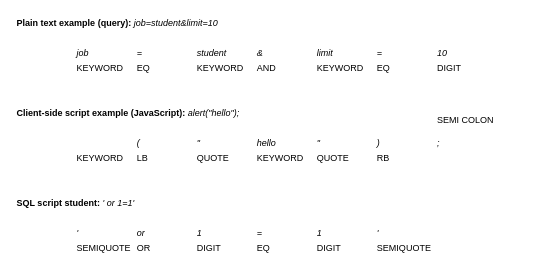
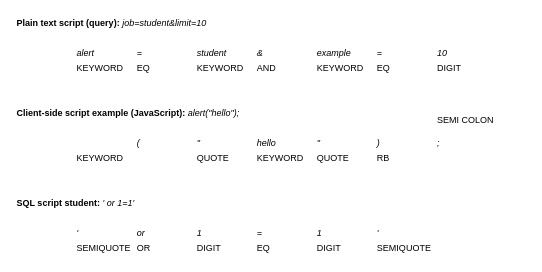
  <mxCell id="0" />
  <mxCell id="1" parent="0" />
  <mxCell id="2" value="'" style="text;html=1;strokeColor=none;fillColor=none;align=left;verticalAlign=middle;whiteSpace=wrap;rounded=0;fontStyle=2" parent="1" vertex="1"><mxGeometry x="100" y="300" width="70" height="20" as="geometry" /></mxCell>
  <mxCell id="3" value="SEMIQUOTE" style="text;html=1;strokeColor=none;fillColor=none;align=left;verticalAlign=middle;whiteSpace=wrap;rounded=0;" parent="1" vertex="1"><mxGeometry x="100" y="320" width="70" height="20" as="geometry" /></mxCell>
  <mxCell id="4" value="or" style="text;html=1;strokeColor=none;fillColor=none;align=left;verticalAlign=middle;whiteSpace=wrap;rounded=0;fontStyle=2" parent="1" vertex="1"><mxGeometry x="180" y="300" width="70" height="20" as="geometry" /></mxCell>
  <mxCell id="5" value="OR" style="text;html=1;strokeColor=none;fillColor=none;align=left;verticalAlign=middle;whiteSpace=wrap;rounded=0;" parent="1" vertex="1"><mxGeometry x="180" y="320" width="70" height="20" as="geometry" /></mxCell>
  <mxCell id="6" value="1" style="text;html=1;strokeColor=none;fillColor=none;align=left;verticalAlign=middle;whiteSpace=wrap;rounded=0;fontStyle=2" parent="1" vertex="1"><mxGeometry x="260" y="300" width="70" height="20" as="geometry" /></mxCell>
  <mxCell id="7" value="=" style="text;html=1;strokeColor=none;fillColor=none;align=left;verticalAlign=middle;whiteSpace=wrap;rounded=0;fontStyle=2" parent="1" vertex="1"><mxGeometry x="340" y="300" width="40" height="20" as="geometry" /></mxCell>
  <mxCell id="8" value="1" style="text;html=1;strokeColor=none;fillColor=none;align=left;verticalAlign=middle;whiteSpace=wrap;rounded=0;fontStyle=2" parent="1" vertex="1"><mxGeometry x="420" y="300" width="70" height="20" as="geometry" /></mxCell>
  <mxCell id="9" value="EQ" style="text;html=1;strokeColor=none;fillColor=none;align=left;verticalAlign=middle;whiteSpace=wrap;rounded=0;" parent="1" vertex="1"><mxGeometry x="340" y="320" width="70" height="20" as="geometry" /></mxCell>
  <mxCell id="10" value="DIGIT" style="text;html=1;strokeColor=none;fillColor=none;align=left;verticalAlign=middle;whiteSpace=wrap;rounded=0;" parent="1" vertex="1"><mxGeometry x="420" y="320" width="70" height="20" as="geometry" /></mxCell>
  <mxCell id="11" value="'" style="text;html=1;strokeColor=none;fillColor=none;align=left;verticalAlign=middle;whiteSpace=wrap;rounded=0;fontStyle=2" parent="1" vertex="1"><mxGeometry x="500" y="300" width="40" height="20" as="geometry" /></mxCell>
  <mxCell id="12" value="SEMIQUOTE" style="text;html=1;strokeColor=none;fillColor=none;align=left;verticalAlign=middle;whiteSpace=wrap;rounded=0;" parent="1" vertex="1"><mxGeometry x="500" y="320" width="70" height="20" as="geometry" /></mxCell>
  <mxCell id="13" value="DIGIT" style="text;html=1;strokeColor=none;fillColor=none;align=left;verticalAlign=middle;whiteSpace=wrap;rounded=0;" parent="1" vertex="1"><mxGeometry x="260" y="320" width="70" height="20" as="geometry" /></mxCell>
- <mxCell id="14" value="job" style="text;html=1;strokeColor=none;fillColor=none;align=left;verticalAlign=middle;whiteSpace=wrap;rounded=0;fontStyle=2" parent="1" vertex="1"><mxGeometry x="100" y="60" width="70" height="20" as="geometry" /></mxCell>
+ <mxCell id="14" value="alert" style="text;html=1;strokeColor=none;fillColor=none;align=left;verticalAlign=middle;whiteSpace=wrap;rounded=0;fontStyle=2" parent="1" vertex="1"><mxGeometry x="100" y="60" width="70" height="20" as="geometry" /></mxCell>
  <mxCell id="15" value="KEYWORD" style="text;html=1;strokeColor=none;fillColor=none;align=left;verticalAlign=middle;whiteSpace=wrap;rounded=0;" parent="1" vertex="1"><mxGeometry x="100" y="80" width="70" height="20" as="geometry" /></mxCell>
  <mxCell id="16" value="=" style="text;html=1;strokeColor=none;fillColor=none;align=left;verticalAlign=middle;whiteSpace=wrap;rounded=0;fontStyle=2" parent="1" vertex="1"><mxGeometry x="180" y="60" width="70" height="20" as="geometry" /></mxCell>
  <mxCell id="17" value="EQ" style="text;html=1;strokeColor=none;fillColor=none;align=left;verticalAlign=middle;whiteSpace=wrap;rounded=0;" parent="1" vertex="1"><mxGeometry x="180" y="80" width="70" height="20" as="geometry" /></mxCell>
  <mxCell id="18" value="student" style="text;html=1;strokeColor=none;fillColor=none;align=left;verticalAlign=middle;whiteSpace=wrap;rounded=0;fontStyle=2" parent="1" vertex="1"><mxGeometry x="260" y="60" width="70" height="20" as="geometry" /></mxCell>
  <mxCell id="19" value="&amp;amp;" style="text;html=1;strokeColor=none;fillColor=none;align=left;verticalAlign=middle;whiteSpace=wrap;rounded=0;fontStyle=2" parent="1" vertex="1"><mxGeometry x="340" y="60" width="40" height="20" as="geometry" /></mxCell>
- <mxCell id="20" value="limit" style="text;html=1;strokeColor=none;fillColor=none;align=left;verticalAlign=middle;whiteSpace=wrap;rounded=0;fontStyle=2" parent="1" vertex="1"><mxGeometry x="420" y="60" width="70" height="20" as="geometry" /></mxCell>
+ <mxCell id="20" value="example" style="text;html=1;strokeColor=none;fillColor=none;align=left;verticalAlign=middle;whiteSpace=wrap;rounded=0;fontStyle=2" parent="1" vertex="1"><mxGeometry x="420" y="60" width="70" height="20" as="geometry" /></mxCell>
  <mxCell id="21" value="AND" style="text;html=1;strokeColor=none;fillColor=none;align=left;verticalAlign=middle;whiteSpace=wrap;rounded=0;" parent="1" vertex="1"><mxGeometry x="340" y="80" width="70" height="20" as="geometry" /></mxCell>
  <mxCell id="22" value="KEYWORD" style="text;html=1;strokeColor=none;fillColor=none;align=left;verticalAlign=middle;whiteSpace=wrap;rounded=0;" parent="1" vertex="1"><mxGeometry x="420" y="80" width="70" height="20" as="geometry" /></mxCell>
  <mxCell id="23" value="=" style="text;html=1;strokeColor=none;fillColor=none;align=left;verticalAlign=middle;whiteSpace=wrap;rounded=0;fontStyle=2" parent="1" vertex="1"><mxGeometry x="500" y="60" width="40" height="20" as="geometry" /></mxCell>
  <mxCell id="24" value="EQ" style="text;html=1;strokeColor=none;fillColor=none;align=left;verticalAlign=middle;whiteSpace=wrap;rounded=0;" parent="1" vertex="1"><mxGeometry x="500" y="80" width="70" height="20" as="geometry" /></mxCell>
  <mxCell id="25" value="KEYWORD" style="text;html=1;strokeColor=none;fillColor=none;align=left;verticalAlign=middle;whiteSpace=wrap;rounded=0;" parent="1" vertex="1"><mxGeometry x="260" y="80" width="70" height="20" as="geometry" /></mxCell>
  <mxCell id="26" value="10" style="text;html=1;strokeColor=none;fillColor=none;align=left;verticalAlign=middle;whiteSpace=wrap;rounded=0;fontStyle=2" parent="1" vertex="1"><mxGeometry x="580" y="60" width="70" height="20" as="geometry" /></mxCell>
  <mxCell id="27" value="DIGIT" style="text;html=1;strokeColor=none;fillColor=none;align=left;verticalAlign=middle;whiteSpace=wrap;rounded=0;" parent="1" vertex="1"><mxGeometry x="580" y="80" width="70" height="20" as="geometry" /></mxCell>
  <mxCell id="28" value="KEYWORD" style="text;html=1;strokeColor=none;fillColor=none;align=left;verticalAlign=middle;whiteSpace=wrap;rounded=0;" parent="1" vertex="1"><mxGeometry x="100" y="200" width="70" height="20" as="geometry" /></mxCell>
  <mxCell id="29" value="(" style="text;html=1;strokeColor=none;fillColor=none;align=left;verticalAlign=middle;whiteSpace=wrap;rounded=0;fontStyle=2" parent="1" vertex="1"><mxGeometry x="180" y="180" width="70" height="20" as="geometry" /></mxCell>
- <mxCell id="30" value="LB" style="text;html=1;strokeColor=none;fillColor=none;align=left;verticalAlign=middle;whiteSpace=wrap;rounded=0;" parent="1" vertex="1"><mxGeometry x="180" y="200" width="70" height="20" as="geometry" /></mxCell>
  <mxCell id="31" value="&quot;" style="text;html=1;strokeColor=none;fillColor=none;align=left;verticalAlign=middle;whiteSpace=wrap;rounded=0;fontStyle=2" parent="1" vertex="1"><mxGeometry x="260" y="180" width="70" height="20" as="geometry" /></mxCell>
  <mxCell id="32" value="hello" style="text;html=1;strokeColor=none;fillColor=none;align=left;verticalAlign=middle;whiteSpace=wrap;rounded=0;fontStyle=2" parent="1" vertex="1"><mxGeometry x="340" y="180" width="40" height="20" as="geometry" /></mxCell>
  <mxCell id="33" value="&quot;" style="text;html=1;strokeColor=none;fillColor=none;align=left;verticalAlign=middle;whiteSpace=wrap;rounded=0;fontStyle=2" parent="1" vertex="1"><mxGeometry x="420" y="180" width="70" height="20" as="geometry" /></mxCell>
  <mxCell id="34" value="KEYWORD" style="text;html=1;strokeColor=none;fillColor=none;align=left;verticalAlign=middle;whiteSpace=wrap;rounded=0;" parent="1" vertex="1"><mxGeometry x="340" y="200" width="70" height="20" as="geometry" /></mxCell>
  <mxCell id="35" value="QUOTE" style="text;html=1;strokeColor=none;fillColor=none;align=left;verticalAlign=middle;whiteSpace=wrap;rounded=0;" parent="1" vertex="1"><mxGeometry x="420" y="200" width="70" height="20" as="geometry" /></mxCell>
  <mxCell id="36" value=")" style="text;html=1;strokeColor=none;fillColor=none;align=left;verticalAlign=middle;whiteSpace=wrap;rounded=0;fontStyle=2" parent="1" vertex="1"><mxGeometry x="500" y="180" width="40" height="20" as="geometry" /></mxCell>
  <mxCell id="37" value="RB" style="text;html=1;strokeColor=none;fillColor=none;align=left;verticalAlign=middle;whiteSpace=wrap;rounded=0;" parent="1" vertex="1"><mxGeometry x="500" y="200" width="70" height="20" as="geometry" /></mxCell>
  <mxCell id="38" value="QUOTE" style="text;html=1;strokeColor=none;fillColor=none;align=left;verticalAlign=middle;whiteSpace=wrap;rounded=0;" parent="1" vertex="1"><mxGeometry x="260" y="200" width="70" height="20" as="geometry" /></mxCell>
  <mxCell id="39" value=";" style="text;html=1;strokeColor=none;fillColor=none;align=left;verticalAlign=middle;whiteSpace=wrap;rounded=0;fontStyle=2" parent="1" vertex="1"><mxGeometry x="580" y="180" width="70" height="20" as="geometry" /></mxCell>
  <mxCell id="40" value="SEMI COLON" style="text;html=1;strokeColor=none;fillColor=none;align=left;verticalAlign=middle;whiteSpace=wrap;rounded=0;" parent="1" vertex="1"><mxGeometry x="580" y="150" width="120" height="20" as="geometry" /></mxCell>
  <mxCell id="41" value="SQL script student: &lt;i style=&quot;font-weight: normal&quot;&gt;' or 1=1'&lt;/i&gt;" style="text;html=1;strokeColor=none;fillColor=none;align=left;verticalAlign=middle;whiteSpace=wrap;rounded=0;fontStyle=1" parent="1" vertex="1"><mxGeometry x="20" y="260" width="320" height="20" as="geometry" /></mxCell>
- <mxCell id="42" value="Plain text example (query): &lt;i style=&quot;font-weight: normal&quot;&gt;job=student&amp;amp;limit=10&lt;/i&gt;" style="text;html=1;strokeColor=none;fillColor=none;align=left;verticalAlign=middle;whiteSpace=wrap;rounded=0;fontStyle=1" parent="1" vertex="1"><mxGeometry x="20" y="20" width="320" height="20" as="geometry" /></mxCell>
+ <mxCell id="42" value="Plain text script (query): &lt;i style=&quot;font-weight: normal&quot;&gt;job=student&amp;amp;limit=10&lt;/i&gt;" style="text;html=1;strokeColor=none;fillColor=none;align=left;verticalAlign=middle;whiteSpace=wrap;rounded=0;fontStyle=1" parent="1" vertex="1"><mxGeometry x="20" y="20" width="320" height="20" as="geometry" /></mxCell>
  <mxCell id="43" value="Client-side script example (JavaScript): &lt;i style=&quot;font-weight: normal&quot;&gt;alert(&quot;hello&quot;);&lt;/i&gt;" style="text;html=1;strokeColor=none;fillColor=none;align=left;verticalAlign=middle;whiteSpace=wrap;rounded=0;fontStyle=1" parent="1" vertex="1"><mxGeometry x="20" y="140" width="320" height="20" as="geometry" /></mxCell>
